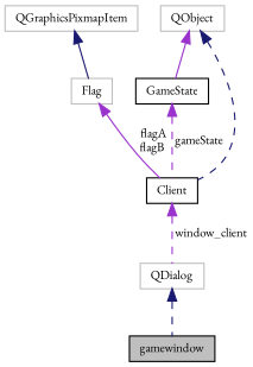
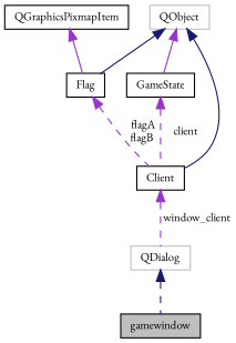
  digraph {
    fontname="EB Garamond"
    node [color=black fillcolor=white fontname="EB Garamond" fontsize=10 shape=record style=filled]
    edge [color=midnightblue dir=back fontname="EB Garamond" fontsize=10 labelfontname=Helvetica labelfontsize=10 style=dashed]
    n1 [fillcolor=grey75 fontcolor=black height=0.2 label=gamewindow width=0.4]
    n2 [color=grey75 height=0.2 label=QDialog width=0.4]
    n3 [height=0.2 label=Client width=0.4]
    n4 [color=grey75 height=0.2 label=QObject width=0.4]
-   n5 [color=grey75 height=0.2 label=Flag width=0.4]
+   n5 [height=0.2 label=Flag width=0.4]
    n6 [height=0.2 label=GameState width=0.4]
-   n7 [color=grey75 height=0.2 label=QGraphicsPixmapItem width=0.4]
+   n7 [height=0.2 label=QGraphicsPixmapItem width=0.4]
    n2 -> n1
    n3 -> n2 [color=darkorchid3 label=" window_client"]
-   n4 -> n3
+   n4 -> n3 [style=solid]
+   n4 -> n5 [style=solid]
    n4 -> n6 [color=darkorchid3 style=solid]
-   n5 -> n3 [color=darkorchid3 label=" flagA\nflagB" style=solid]
-   n6 -> n3 [color=darkorchid3 label=" gameState"]
-   n7 -> n5 [style=solid]
+   n5 -> n3 [color=darkorchid3 label=" flagA\nflagB"]
+   n6 -> n3 [color=darkorchid3 label=" client"]
+   n7 -> n5 [color=darkorchid3 style=solid]
  }
